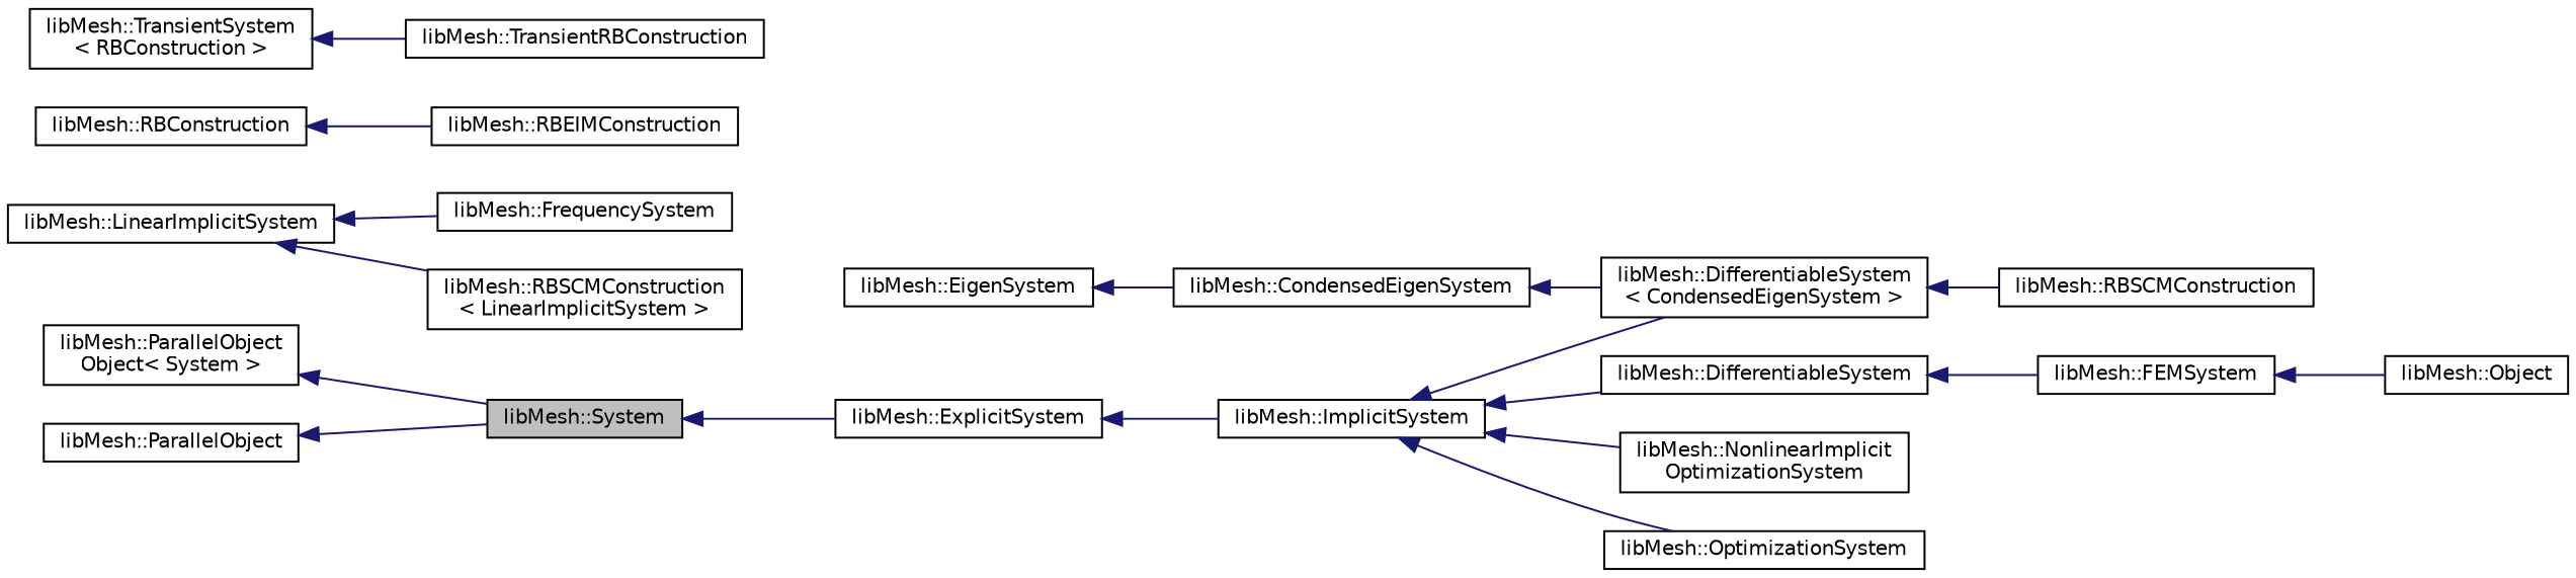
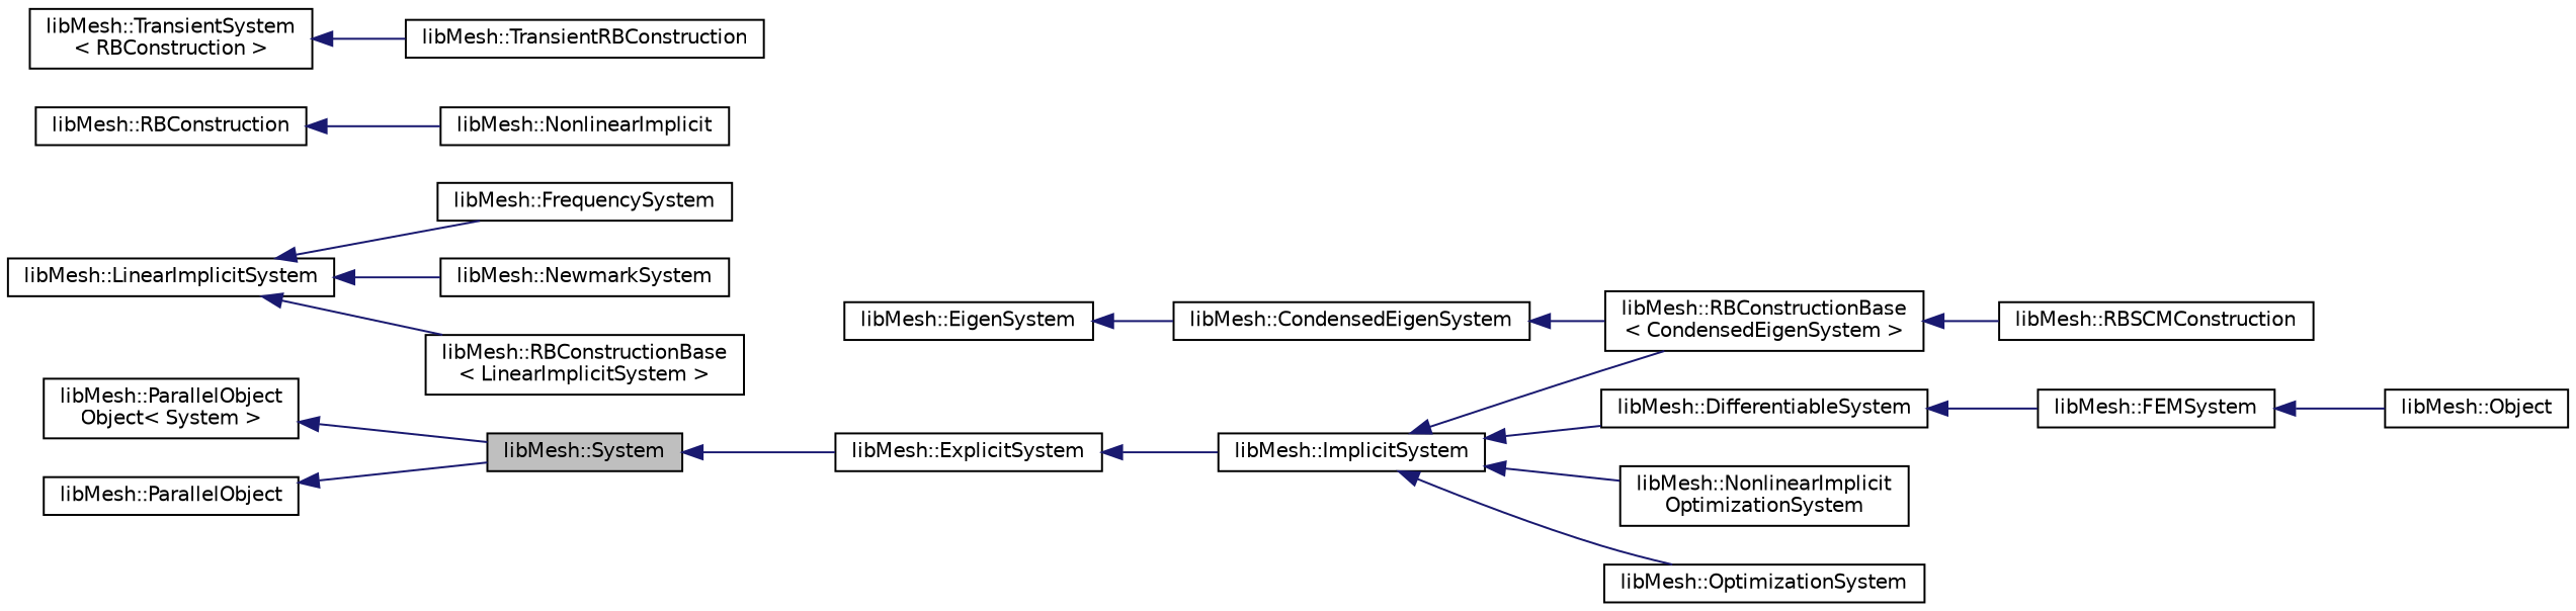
  digraph {
    rankdir=LR
    node [color=black fillcolor=white fontname=Helvetica fontsize=10 shape=record style=filled]
    edge [color=midnightblue dir=back fontname=Helvetica fontsize=10 labelfontname=Helvetica labelfontsize=10 style=solid]
    n1 [fillcolor=grey75 fontcolor=black height=0.2 label="libMesh::System" width=0.4]
    n2 [height=0.2 label="libMesh::ExplicitSystem" width=0.4]
    n3 [height=0.2 label="libMesh::EigenSystem" width=0.4]
    n4 [height=0.2 label="libMesh::CondensedEigenSystem" width=0.4]
    n5 [height=0.2 label="libMesh::ImplicitSystem" width=0.4]
    n6 [height=0.2 label="libMesh::ParallelObject\lObject\< System \>" width=0.4]
    n7 [height=0.2 label="libMesh::ParallelObject" width=0.4]
-   n8 [height=0.2 label="libMesh::DifferentiableSystem\l\< CondensedEigenSystem \>" width=0.4]
+   n8 [height=0.2 label="libMesh::RBConstructionBase\l\< CondensedEigenSystem \>" width=0.4]
    n9 [height=0.2 label="libMesh::RBSCMConstruction" width=0.4]
    n10 [height=0.2 label="libMesh::DifferentiableSystem" width=0.4]
    n11 [height=0.2 label="libMesh::NonlinearImplicit\lOptimizationSystem" width=0.4]
    n12 [height=0.2 label="libMesh::OptimizationSystem" width=0.4]
    n13 [height=0.2 label="libMesh::FEMSystem" width=0.4]
    n14 [height=0.2 label="libMesh::LinearImplicitSystem" width=0.4]
    n15 [height=0.2 label="libMesh::FrequencySystem" width=0.4]
-   n17 [height=0.2 label="libMesh::RBSCMConstruction\l\< LinearImplicitSystem \>" width=0.4]
+   n16 [height=0.2 label="libMesh::NewmarkSystem" width=0.4]
+   n17 [height=0.2 label="libMesh::RBConstructionBase\l\< LinearImplicitSystem \>" width=0.4]
    n18 [height=0.2 label="libMesh::Object" width=0.4]
    n19 [height=0.2 label="libMesh::RBConstruction" width=0.4]
-   n20 [height=0.2 label="libMesh::RBEIMConstruction" width=0.4]
+   n20 [height=0.2 label="libMesh::NonlinearImplicit" width=0.4]
    n21 [height=0.2 label="libMesh::TransientSystem\l\< RBConstruction \>" width=0.4]
    n22 [height=0.2 label="libMesh::TransientRBConstruction" width=0.4]
    n1 -> n2
    n2 -> n5
    n3 -> n4
    n4 -> n8
    n5 -> n8
    n5 -> n10
    n5 -> n11
    n5 -> n12
    n6 -> n1
    n7 -> n1
    n8 -> n9
    n10 -> n13
    n13 -> n18
    n14 -> n15
+   n14 -> n16
    n14 -> n17
    n19 -> n20
    n21 -> n22
  }
